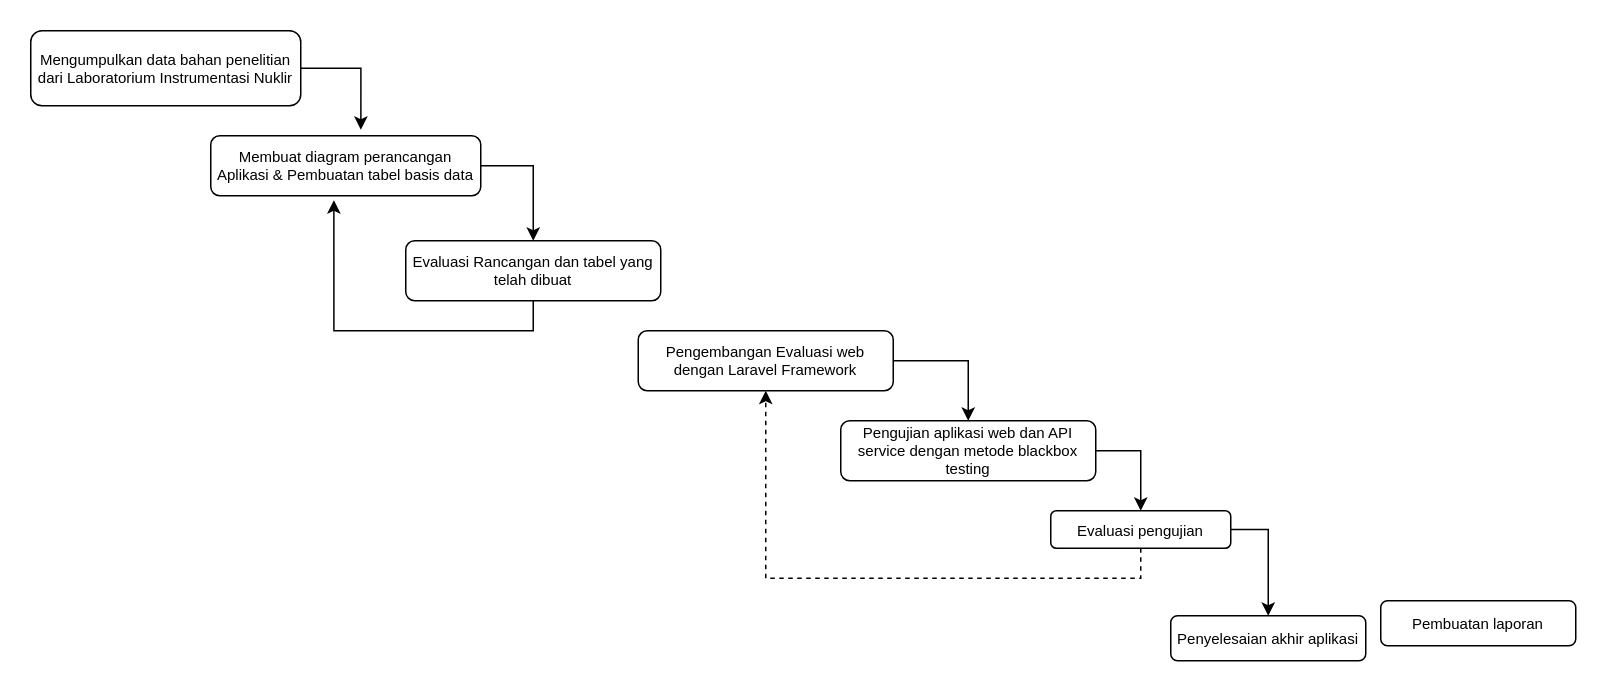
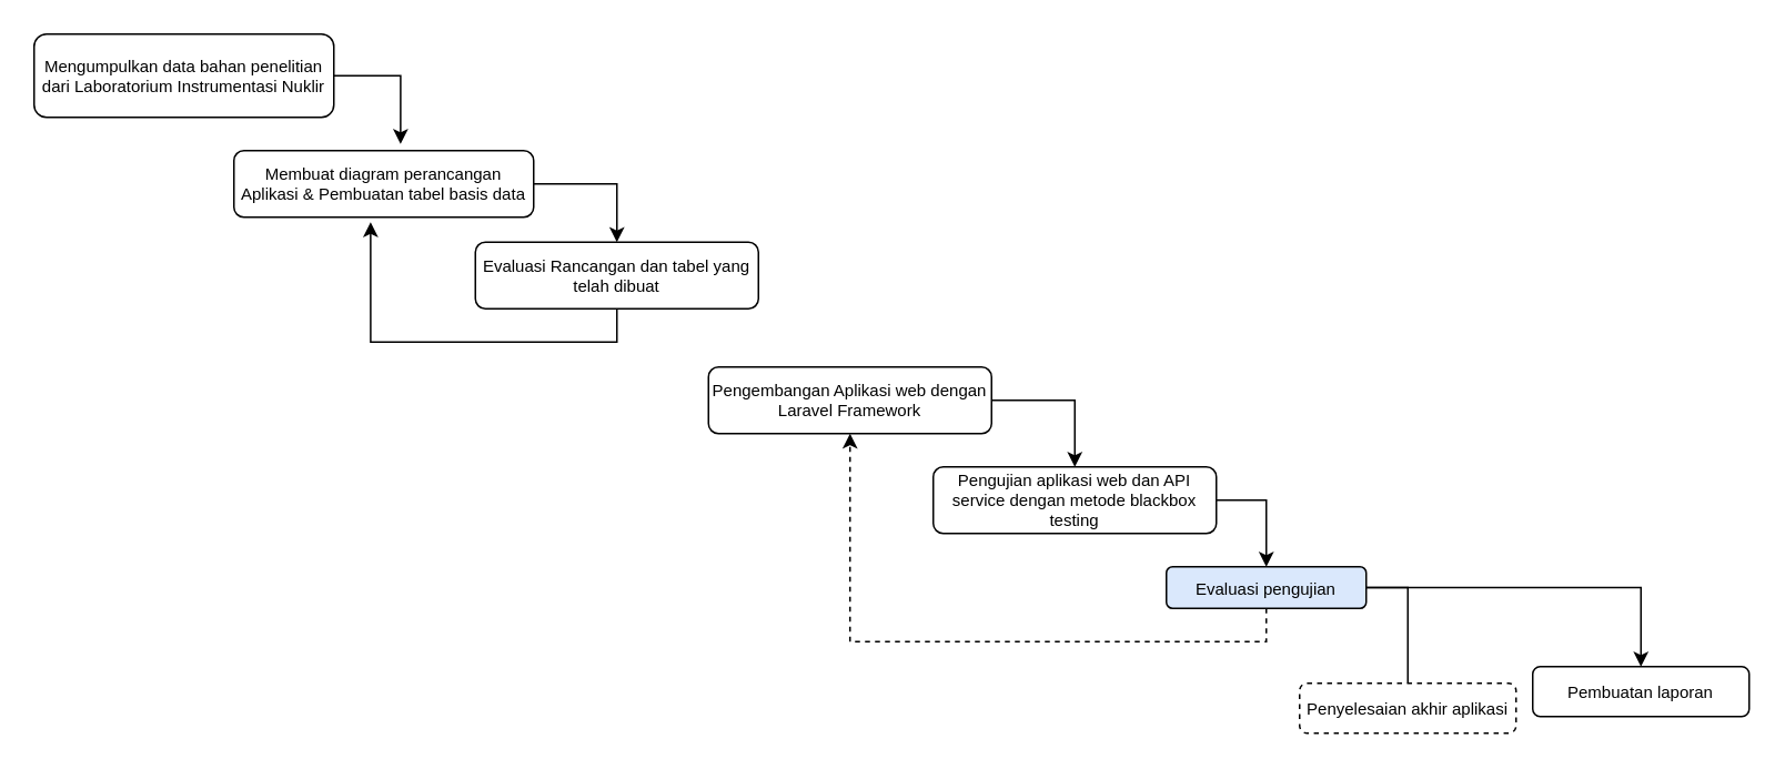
  <mxCell id="0" />
  <mxCell id="1" parent="0" />
  <mxCell id="2" style="edgeStyle=orthogonalEdgeStyle;rounded=0;orthogonalLoop=1;jettySize=auto;html=1;exitX=1;exitY=0.5;exitDx=0;exitDy=0;entryX=0.556;entryY=-0.1;entryDx=0;entryDy=0;entryPerimeter=0;" edge="1" parent="1" source="3" target="5"><mxGeometry relative="1" as="geometry" /></mxCell>
  <mxCell id="3" value="Mengumpulkan data bahan penelitian dari Laboratorium Instrumentasi Nuklir" style="rounded=1;whiteSpace=wrap;html=1;fontSize=10;" vertex="1" parent="1"><mxGeometry x="20" y="20" width="180" height="50" as="geometry" /></mxCell>
  <mxCell id="4" style="edgeStyle=orthogonalEdgeStyle;rounded=0;orthogonalLoop=1;jettySize=auto;html=1;exitX=1;exitY=0.5;exitDx=0;exitDy=0;entryX=0.5;entryY=0;entryDx=0;entryDy=0;" edge="1" parent="1" source="5" target="7"><mxGeometry relative="1" as="geometry" /></mxCell>
  <mxCell id="5" value="Membuat diagram perancangan Aplikasi &amp;amp; Pembuatan tabel basis data" style="rounded=1;whiteSpace=wrap;html=1;fontSize=10;" vertex="1" parent="1"><mxGeometry x="140" y="90" width="180" height="40" as="geometry" /></mxCell>
  <mxCell id="6" style="edgeStyle=orthogonalEdgeStyle;rounded=0;orthogonalLoop=1;jettySize=auto;html=1;exitX=0.5;exitY=1;exitDx=0;exitDy=0;entryX=0.456;entryY=1.075;entryDx=0;entryDy=0;entryPerimeter=0;" edge="1" parent="1" source="7" target="5"><mxGeometry relative="1" as="geometry" /></mxCell>
- <mxCell id="7" value="Evaluasi Rancangan dan tabel yang telah dibuat" style="rounded=1;whiteSpace=wrap;html=1;fontSize=10;" vertex="1" parent="1"><mxGeometry x="270" y="160" width="170" height="40" as="geometry" /></mxCell>
+ <mxCell id="7" value="Evaluasi Rancangan dan tabel yang telah dibuat" style="rounded=1;whiteSpace=wrap;html=1;fontSize=10;" vertex="1" parent="1"><mxGeometry x="285" y="145" width="170" height="40" as="geometry" /></mxCell>
  <mxCell id="8" style="edgeStyle=orthogonalEdgeStyle;rounded=0;orthogonalLoop=1;jettySize=auto;html=1;exitX=1;exitY=0.5;exitDx=0;exitDy=0;entryX=0.5;entryY=0;entryDx=0;entryDy=0;" edge="1" parent="1" source="9" target="11"><mxGeometry relative="1" as="geometry" /></mxCell>
- <mxCell id="9" value="Pengembangan Evaluasi web dengan Laravel Framework" style="rounded=1;whiteSpace=wrap;html=1;fontSize=10;" vertex="1" parent="1"><mxGeometry x="425" y="220" width="170" height="40" as="geometry" /></mxCell>
+ <mxCell id="9" value="Pengembangan Aplikasi web dengan Laravel Framework" style="rounded=1;whiteSpace=wrap;html=1;fontSize=10;" vertex="1" parent="1"><mxGeometry x="425" y="220" width="170" height="40" as="geometry" /></mxCell>
  <mxCell id="10" style="edgeStyle=orthogonalEdgeStyle;rounded=0;orthogonalLoop=1;jettySize=auto;html=1;exitX=1;exitY=0.5;exitDx=0;exitDy=0;entryX=0.5;entryY=0;entryDx=0;entryDy=0;" edge="1" parent="1" source="11" target="15"><mxGeometry relative="1" as="geometry" /></mxCell>
  <mxCell id="11" value="Pengujian aplikasi web dan API service dengan metode blackbox testing" style="rounded=1;whiteSpace=wrap;html=1;fontSize=10;" vertex="1" parent="1"><mxGeometry x="560" y="280" width="170" height="40" as="geometry" /></mxCell>
  <mxCell id="12" style="edgeStyle=orthogonalEdgeStyle;rounded=0;orthogonalLoop=1;jettySize=auto;html=1;exitX=0.5;exitY=1;exitDx=0;exitDy=0;entryX=0.5;entryY=1;entryDx=0;entryDy=0;dashed=1;" edge="1" parent="1" source="15" target="9"><mxGeometry relative="1" as="geometry" /></mxCell>
- <mxCell id="13" style="edgeStyle=orthogonalEdgeStyle;rounded=0;orthogonalLoop=1;jettySize=auto;html=1;exitX=1;exitY=0.5;exitDx=0;exitDy=0;entryX=0.5;entryY=0;entryDx=0;entryDy=0;" edge="1" parent="1" source="15" target="16"><mxGeometry relative="1" as="geometry" /></mxCell>
- <mxCell id="15" value="Evaluasi pengujian" style="rounded=1;whiteSpace=wrap;html=1;fontSize=10;" vertex="1" parent="1"><mxGeometry x="700" y="340" width="120" height="25" as="geometry" /></mxCell>
- <mxCell id="16" value="Penyelesaian akhir aplikasi" style="rounded=1;whiteSpace=wrap;html=1;fontSize=10;" vertex="1" parent="1"><mxGeometry x="780" y="410" width="130" height="30" as="geometry" /></mxCell>
+ <mxCell id="13" style="edgeStyle=orthogonalEdgeStyle;rounded=0;orthogonalLoop=1;jettySize=auto;html=1;exitX=1;exitY=0.5;exitDx=0;exitDy=0;entryX=0.5;entryY=0;entryDx=0;entryDy=0;endArrow=none;" edge="1" parent="1" source="15" target="16"><mxGeometry relative="1" as="geometry" /></mxCell>
+ <mxCell id="14" style="edgeStyle=orthogonalEdgeStyle;rounded=0;orthogonalLoop=1;jettySize=auto;html=1;exitX=1;exitY=0.5;exitDx=0;exitDy=0;entryX=0.5;entryY=0;entryDx=0;entryDy=0;" edge="1" parent="1" source="15" target="17"><mxGeometry relative="1" as="geometry" /></mxCell>
+ <mxCell id="15" value="Evaluasi pengujian" style="rounded=1;whiteSpace=wrap;html=1;fontSize=10;fillColor=#dae8fc;" vertex="1" parent="1"><mxGeometry x="700" y="340" width="120" height="25" as="geometry" /></mxCell>
+ <mxCell id="16" value="Penyelesaian akhir aplikasi" style="rounded=1;whiteSpace=wrap;html=1;fontSize=10;dashed=1;" vertex="1" parent="1"><mxGeometry x="780" y="410" width="130" height="30" as="geometry" /></mxCell>
  <mxCell id="17" value="Pembuatan laporan" style="rounded=1;whiteSpace=wrap;html=1;fontSize=10;" vertex="1" parent="1"><mxGeometry x="920" y="400" width="130" height="30" as="geometry" /></mxCell>
